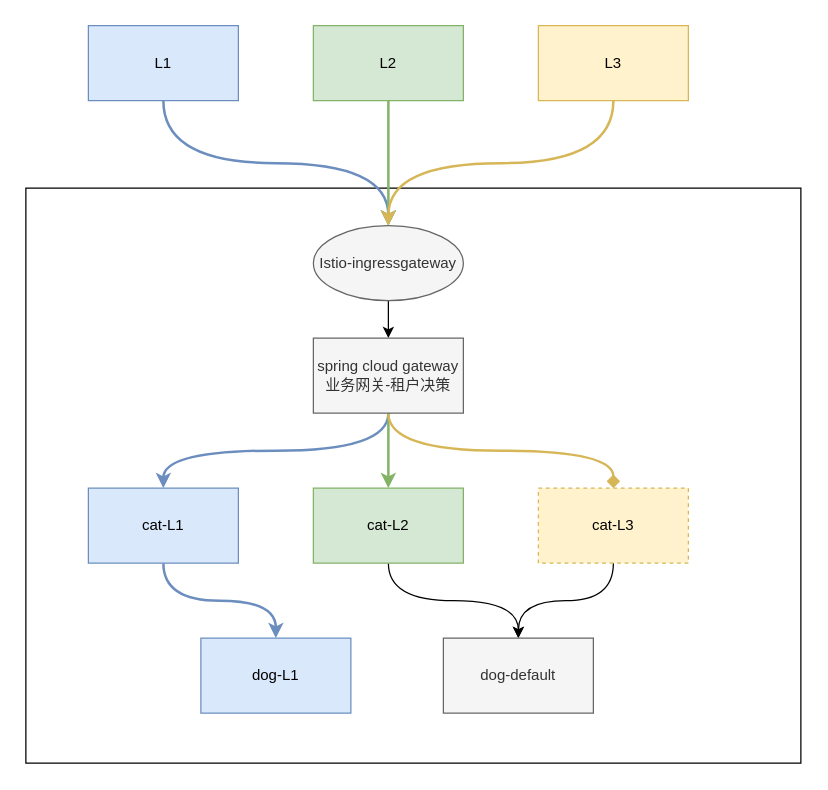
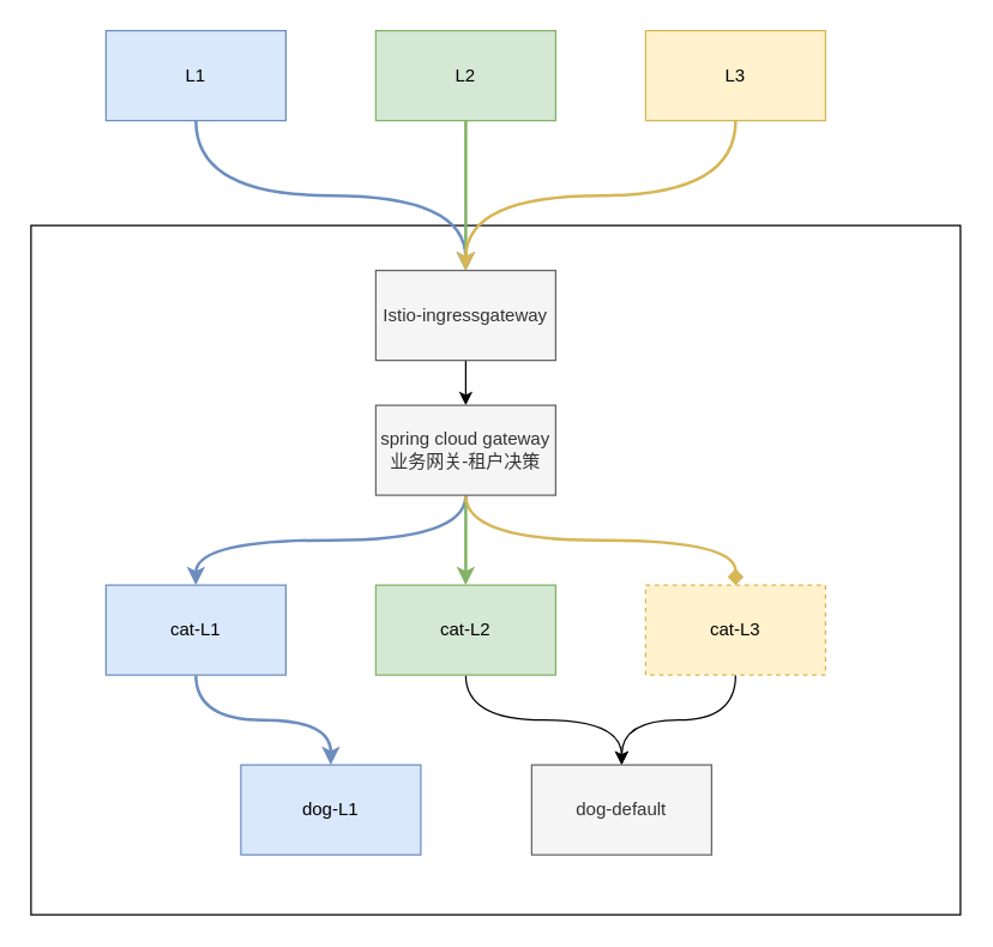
  <mxCell id="0" />
  <mxCell id="1" parent="0" />
  <mxCell id="2" value="" style="rounded=0;whiteSpace=wrap;html=1;" vertex="1" parent="1"><mxGeometry x="20" y="150" width="620" height="460" as="geometry" /></mxCell>
  <mxCell id="3" style="edgeStyle=orthogonalEdgeStyle;rounded=0;orthogonalLoop=1;jettySize=auto;html=1;entryX=0.5;entryY=0;entryDx=0;entryDy=0;curved=1;exitX=0.5;exitY=1;exitDx=0;exitDy=0;fillColor=#dae8fc;strokeColor=#6c8ebf;strokeWidth=2;" edge="1" parent="1" source="4" target="13"><mxGeometry relative="1" as="geometry" /></mxCell>
  <mxCell id="4" value="L1" style="rounded=0;whiteSpace=wrap;html=1;fillColor=#dae8fc;strokeColor=#6c8ebf;" vertex="1" parent="1"><mxGeometry x="70" y="20" width="120" height="60" as="geometry" /></mxCell>
  <mxCell id="5" style="edgeStyle=orthogonalEdgeStyle;curved=1;rounded=0;orthogonalLoop=1;jettySize=auto;html=1;entryX=0.5;entryY=0;entryDx=0;entryDy=0;fillColor=#d5e8d4;strokeColor=#82b366;strokeWidth=2;" edge="1" parent="1" source="6" target="13"><mxGeometry relative="1" as="geometry" /></mxCell>
  <mxCell id="6" value="L2" style="rounded=0;whiteSpace=wrap;html=1;fillColor=#d5e8d4;strokeColor=#82b366;" vertex="1" parent="1"><mxGeometry x="250" y="20" width="120" height="60" as="geometry" /></mxCell>
  <mxCell id="7" style="edgeStyle=orthogonalEdgeStyle;curved=1;rounded=0;orthogonalLoop=1;jettySize=auto;html=1;entryX=0.5;entryY=0;entryDx=0;entryDy=0;exitX=0.5;exitY=1;exitDx=0;exitDy=0;fillColor=#fff2cc;strokeColor=#d6b656;strokeWidth=2;" edge="1" parent="1" source="8" target="13"><mxGeometry relative="1" as="geometry" /></mxCell>
  <mxCell id="8" value="L3" style="rounded=0;whiteSpace=wrap;html=1;fillColor=#fff2cc;strokeColor=#d6b656;" vertex="1" parent="1"><mxGeometry x="430" y="20" width="120" height="60" as="geometry" /></mxCell>
  <mxCell id="9" style="edgeStyle=orthogonalEdgeStyle;curved=1;rounded=0;orthogonalLoop=1;jettySize=auto;html=1;entryX=0.5;entryY=0;entryDx=0;entryDy=0;exitX=0.5;exitY=1;exitDx=0;exitDy=0;fillColor=#dae8fc;strokeColor=#6c8ebf;strokeWidth=2;" edge="1" parent="1" source="22" target="15"><mxGeometry relative="1" as="geometry" /></mxCell>
  <mxCell id="10" style="edgeStyle=orthogonalEdgeStyle;curved=1;rounded=0;orthogonalLoop=1;jettySize=auto;html=1;entryX=0.5;entryY=0;entryDx=0;entryDy=0;exitX=0.5;exitY=1;exitDx=0;exitDy=0;fillColor=#d5e8d4;strokeColor=#82b366;strokeWidth=2;" edge="1" parent="1" source="22" target="17"><mxGeometry relative="1" as="geometry" /></mxCell>
  <mxCell id="11" style="edgeStyle=orthogonalEdgeStyle;curved=1;rounded=0;orthogonalLoop=1;jettySize=auto;html=1;entryX=0.5;entryY=0;entryDx=0;entryDy=0;exitX=0.5;exitY=1;exitDx=0;exitDy=0;fillColor=#fff2cc;strokeColor=#d6b656;strokeWidth=2;endArrow=diamond;" edge="1" parent="1" source="22" target="19"><mxGeometry relative="1" as="geometry" /></mxCell>
  <mxCell id="12" style="edgeStyle=orthogonalEdgeStyle;curved=1;rounded=0;orthogonalLoop=1;jettySize=auto;html=1;entryX=0.5;entryY=0;entryDx=0;entryDy=0;" edge="1" parent="1" source="13" target="22"><mxGeometry relative="1" as="geometry" /></mxCell>
- <mxCell id="13" value="Istio-ingressgateway" style="ellipse;whiteSpace=wrap;html=1;fillColor=#f5f5f5;fontColor=#333333;strokeColor=#666666;" vertex="1" parent="1"><mxGeometry x="250" y="180" width="120" height="60" as="geometry" /></mxCell>
+ <mxCell id="13" value="Istio-ingressgateway" style="rounded=0;whiteSpace=wrap;html=1;fillColor=#f5f5f5;fontColor=#333333;strokeColor=#666666;" vertex="1" parent="1"><mxGeometry x="250" y="180" width="120" height="60" as="geometry" /></mxCell>
  <mxCell id="14" style="edgeStyle=orthogonalEdgeStyle;curved=1;rounded=0;orthogonalLoop=1;jettySize=auto;html=1;entryX=0.5;entryY=0;entryDx=0;entryDy=0;fillColor=#dae8fc;strokeColor=#6c8ebf;strokeWidth=2;" edge="1" parent="1" source="15" target="20"><mxGeometry relative="1" as="geometry" /></mxCell>
  <mxCell id="15" value="cat-L1" style="rounded=0;whiteSpace=wrap;html=1;fillColor=#dae8fc;strokeColor=#6c8ebf;" vertex="1" parent="1"><mxGeometry x="70" y="390" width="120" height="60" as="geometry" /></mxCell>
  <mxCell id="16" style="edgeStyle=orthogonalEdgeStyle;curved=1;rounded=0;orthogonalLoop=1;jettySize=auto;html=1;entryX=0.5;entryY=0;entryDx=0;entryDy=0;" edge="1" parent="1" source="17" target="21"><mxGeometry relative="1" as="geometry" /></mxCell>
  <mxCell id="17" value="cat-L2" style="rounded=0;whiteSpace=wrap;html=1;fillColor=#d5e8d4;strokeColor=#82b366;" vertex="1" parent="1"><mxGeometry x="250" y="390" width="120" height="60" as="geometry" /></mxCell>
  <mxCell id="18" style="edgeStyle=orthogonalEdgeStyle;curved=1;rounded=0;orthogonalLoop=1;jettySize=auto;html=1;entryX=0.5;entryY=0;entryDx=0;entryDy=0;" edge="1" parent="1" source="19" target="21"><mxGeometry relative="1" as="geometry" /></mxCell>
  <mxCell id="19" value="cat-L3" style="rounded=0;whiteSpace=wrap;html=1;fillColor=#fff2cc;strokeColor=#d6b656;dashed=1;" vertex="1" parent="1"><mxGeometry x="430" y="390" width="120" height="60" as="geometry" /></mxCell>
  <mxCell id="20" value="dog-L1" style="rounded=0;whiteSpace=wrap;html=1;fillColor=#dae8fc;strokeColor=#6c8ebf;" vertex="1" parent="1"><mxGeometry x="160" y="510" width="120" height="60" as="geometry" /></mxCell>
  <mxCell id="21" value="dog-default" style="rounded=0;whiteSpace=wrap;html=1;fillColor=#f5f5f5;fontColor=#333333;strokeColor=#666666;" vertex="1" parent="1"><mxGeometry x="354" y="510" width="120" height="60" as="geometry" /></mxCell>
  <mxCell id="22" value="spring cloud gateway&lt;br&gt;业务网关-租户决策" style="rounded=0;whiteSpace=wrap;html=1;fillColor=#f5f5f5;fontColor=#333333;strokeColor=#666666;" vertex="1" parent="1"><mxGeometry x="250" y="270" width="120" height="60" as="geometry" /></mxCell>
